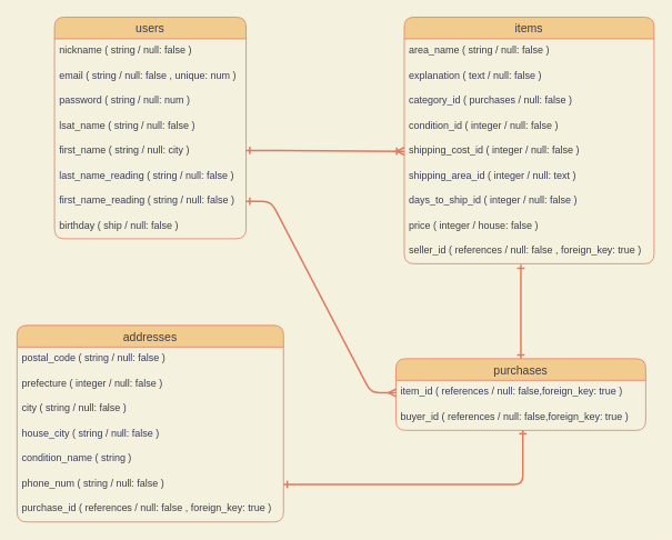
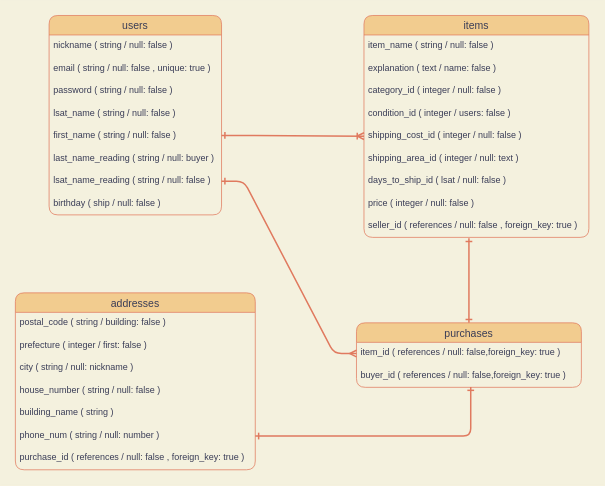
  <mxCell id="0" />
  <mxCell id="1" parent="0" />
  <mxCell id="2" value="users" style="swimlane;fontStyle=0;childLayout=stackLayout;horizontal=1;startSize=26;horizontalStack=0;resizeParent=1;resizeParentMax=0;resizeLast=0;collapsible=1;marginBottom=0;align=center;fontSize=14;html=0;rounded=1;fillColor=#F2CC8F;strokeColor=#E07A5F;fontColor=#393C56;" vertex="1" parent="1"><mxGeometry y="20" width="230" height="266" as="geometry" x="65" /></mxCell>
  <mxCell id="3" value="nickname ( string / null: false )" style="text;strokeColor=none;fillColor=none;spacingLeft=4;spacingRight=4;overflow=hidden;rotatable=0;points=[[0,0.5],[1,0.5]];portConstraint=eastwest;fontSize=12;rounded=1;fontColor=#393C56;" vertex="1" parent="2"><mxGeometry y="26" width="230" height="30" as="geometry" /></mxCell>
- <mxCell id="4" value="email ( string / null: false , unique: num )" style="text;strokeColor=none;fillColor=none;spacingLeft=4;spacingRight=4;overflow=hidden;rotatable=0;points=[[0,0.5],[1,0.5]];portConstraint=eastwest;fontSize=12;rounded=1;fontColor=#393C56;" vertex="1" parent="2"><mxGeometry y="56" width="230" height="30" as="geometry" /></mxCell>
- <mxCell id="5" value="password ( string / null: num )" style="text;strokeColor=none;fillColor=none;spacingLeft=4;spacingRight=4;overflow=hidden;rotatable=0;points=[[0,0.5],[1,0.5]];portConstraint=eastwest;fontSize=12;rounded=1;fontColor=#393C56;" vertex="1" parent="2"><mxGeometry y="86" width="230" height="30" as="geometry" /></mxCell>
+ <mxCell id="4" value="email ( string / null: false , unique: true )" style="text;strokeColor=none;fillColor=none;spacingLeft=4;spacingRight=4;overflow=hidden;rotatable=0;points=[[0,0.5],[1,0.5]];portConstraint=eastwest;fontSize=12;rounded=1;fontColor=#393C56;" vertex="1" parent="2"><mxGeometry y="56" width="230" height="30" as="geometry" /></mxCell>
+ <mxCell id="5" value="password ( string / null: false )" style="text;strokeColor=none;fillColor=none;spacingLeft=4;spacingRight=4;overflow=hidden;rotatable=0;points=[[0,0.5],[1,0.5]];portConstraint=eastwest;fontSize=12;rounded=1;fontColor=#393C56;" vertex="1" parent="2"><mxGeometry y="86" width="230" height="30" as="geometry" /></mxCell>
  <mxCell id="6" value="lsat_name ( string / null: false )" style="text;strokeColor=none;fillColor=none;spacingLeft=4;spacingRight=4;overflow=hidden;rotatable=0;points=[[0,0.5],[1,0.5]];portConstraint=eastwest;fontSize=12;rounded=1;fontColor=#393C56;" vertex="1" parent="2"><mxGeometry y="116" width="230" height="30" as="geometry" /></mxCell>
- <mxCell id="7" value="first_name ( string / null: city )" style="text;strokeColor=none;fillColor=none;spacingLeft=4;spacingRight=4;overflow=hidden;rotatable=0;points=[[0,0.5],[1,0.5]];portConstraint=eastwest;fontSize=12;rounded=1;fontColor=#393C56;" vertex="1" parent="2"><mxGeometry y="146" width="230" height="30" as="geometry" /></mxCell>
- <mxCell id="8" value="last_name_reading ( string / null: false )" style="text;strokeColor=none;fillColor=none;spacingLeft=4;spacingRight=4;overflow=hidden;rotatable=0;points=[[0,0.5],[1,0.5]];portConstraint=eastwest;fontSize=12;rounded=1;fontColor=#393C56;" vertex="1" parent="2"><mxGeometry y="176" width="230" height="30" as="geometry" /></mxCell>
- <mxCell id="9" value="first_name_reading ( string / null: false )" style="text;strokeColor=none;fillColor=none;spacingLeft=4;spacingRight=4;overflow=hidden;rotatable=0;points=[[0,0.5],[1,0.5]];portConstraint=eastwest;fontSize=12;rounded=1;fontColor=#393C56;" vertex="1" parent="2"><mxGeometry y="206" width="230" height="30" as="geometry" /></mxCell>
+ <mxCell id="7" value="first_name ( string / null: false )" style="text;strokeColor=none;fillColor=none;spacingLeft=4;spacingRight=4;overflow=hidden;rotatable=0;points=[[0,0.5],[1,0.5]];portConstraint=eastwest;fontSize=12;rounded=1;fontColor=#393C56;" vertex="1" parent="2"><mxGeometry y="146" width="230" height="30" as="geometry" /></mxCell>
+ <mxCell id="8" value="last_name_reading ( string / null: buyer )" style="text;strokeColor=none;fillColor=none;spacingLeft=4;spacingRight=4;overflow=hidden;rotatable=0;points=[[0,0.5],[1,0.5]];portConstraint=eastwest;fontSize=12;rounded=1;fontColor=#393C56;" vertex="1" parent="2"><mxGeometry y="176" width="230" height="30" as="geometry" /></mxCell>
+ <mxCell id="9" value="lsat_name_reading ( string / null: false )" style="text;strokeColor=none;fillColor=none;spacingLeft=4;spacingRight=4;overflow=hidden;rotatable=0;points=[[0,0.5],[1,0.5]];portConstraint=eastwest;fontSize=12;rounded=1;fontColor=#393C56;" vertex="1" parent="2"><mxGeometry y="206" width="230" height="30" as="geometry" /></mxCell>
  <mxCell id="10" value="birthday ( ship / null: false )" style="text;strokeColor=none;fillColor=none;spacingLeft=4;spacingRight=4;overflow=hidden;rotatable=0;points=[[0,0.5],[1,0.5]];portConstraint=eastwest;fontSize=12;rounded=1;fontColor=#393C56;" vertex="1" parent="2"><mxGeometry y="236" width="230" height="30" as="geometry" /></mxCell>
  <mxCell id="11" value="items" style="swimlane;fontStyle=0;childLayout=stackLayout;horizontal=1;startSize=26;horizontalStack=0;resizeParent=1;resizeParentMax=0;resizeLast=0;collapsible=1;marginBottom=0;align=center;fontSize=14;html=0;rounded=1;fillColor=#F2CC8F;strokeColor=#E07A5F;fontColor=#393C56;" vertex="1" parent="1"><mxGeometry x="485" y="20" width="300" height="296" as="geometry" /></mxCell>
- <mxCell id="12" value="area_name ( string / null: false )" style="text;strokeColor=none;fillColor=none;spacingLeft=4;spacingRight=4;overflow=hidden;rotatable=0;points=[[0,0.5],[1,0.5]];portConstraint=eastwest;fontSize=12;rounded=1;fontColor=#393C56;" vertex="1" parent="11"><mxGeometry y="26" width="300" height="30" as="geometry" /></mxCell>
- <mxCell id="13" value="explanation ( text / null: false )" style="text;strokeColor=none;fillColor=none;spacingLeft=4;spacingRight=4;overflow=hidden;rotatable=0;points=[[0,0.5],[1,0.5]];portConstraint=eastwest;fontSize=12;rounded=1;fontColor=#393C56;" vertex="1" parent="11"><mxGeometry y="56" width="300" height="30" as="geometry" /></mxCell>
- <mxCell id="14" value="category_id ( purchases / null: false )" style="text;strokeColor=none;fillColor=none;spacingLeft=4;spacingRight=4;overflow=hidden;rotatable=0;points=[[0,0.5],[1,0.5]];portConstraint=eastwest;fontSize=12;rounded=1;fontColor=#393C56;" vertex="1" parent="11"><mxGeometry y="86" width="300" height="30" as="geometry" /></mxCell>
- <mxCell id="15" value="condition_id ( integer / null: false )" style="text;strokeColor=none;fillColor=none;spacingLeft=4;spacingRight=4;overflow=hidden;rotatable=0;points=[[0,0.5],[1,0.5]];portConstraint=eastwest;fontSize=12;rounded=1;fontColor=#393C56;" vertex="1" parent="11"><mxGeometry y="116" width="300" height="30" as="geometry" /></mxCell>
+ <mxCell id="12" value="item_name ( string / null: false )" style="text;strokeColor=none;fillColor=none;spacingLeft=4;spacingRight=4;overflow=hidden;rotatable=0;points=[[0,0.5],[1,0.5]];portConstraint=eastwest;fontSize=12;rounded=1;fontColor=#393C56;" vertex="1" parent="11"><mxGeometry y="26" width="300" height="30" as="geometry" /></mxCell>
+ <mxCell id="13" value="explanation ( text / name: false )" style="text;strokeColor=none;fillColor=none;spacingLeft=4;spacingRight=4;overflow=hidden;rotatable=0;points=[[0,0.5],[1,0.5]];portConstraint=eastwest;fontSize=12;rounded=1;fontColor=#393C56;" vertex="1" parent="11"><mxGeometry y="56" width="300" height="30" as="geometry" /></mxCell>
+ <mxCell id="14" value="category_id ( integer / null: false )" style="text;strokeColor=none;fillColor=none;spacingLeft=4;spacingRight=4;overflow=hidden;rotatable=0;points=[[0,0.5],[1,0.5]];portConstraint=eastwest;fontSize=12;rounded=1;fontColor=#393C56;" vertex="1" parent="11"><mxGeometry y="86" width="300" height="30" as="geometry" /></mxCell>
+ <mxCell id="15" value="condition_id ( integer / users: false )" style="text;strokeColor=none;fillColor=none;spacingLeft=4;spacingRight=4;overflow=hidden;rotatable=0;points=[[0,0.5],[1,0.5]];portConstraint=eastwest;fontSize=12;rounded=1;fontColor=#393C56;" vertex="1" parent="11"><mxGeometry y="116" width="300" height="30" as="geometry" /></mxCell>
  <mxCell id="16" value="shipping_cost_id ( integer / null: false )" style="text;strokeColor=none;fillColor=none;spacingLeft=4;spacingRight=4;overflow=hidden;rotatable=0;points=[[0,0.5],[1,0.5]];portConstraint=eastwest;fontSize=12;rounded=1;fontColor=#393C56;" vertex="1" parent="11"><mxGeometry y="146" width="300" height="30" as="geometry" /></mxCell>
  <mxCell id="17" value="shipping_area_id ( integer / null: text )" style="text;strokeColor=none;fillColor=none;spacingLeft=4;spacingRight=4;overflow=hidden;rotatable=0;points=[[0,0.5],[1,0.5]];portConstraint=eastwest;fontSize=12;rounded=1;fontColor=#393C56;" vertex="1" parent="11"><mxGeometry y="176" width="300" height="30" as="geometry" /></mxCell>
- <mxCell id="18" value="days_to_ship_id ( integer / null: false )" style="text;strokeColor=none;fillColor=none;spacingLeft=4;spacingRight=4;overflow=hidden;rotatable=0;points=[[0,0.5],[1,0.5]];portConstraint=eastwest;fontSize=12;rounded=1;fontColor=#393C56;" vertex="1" parent="11"><mxGeometry y="206" width="300" height="30" as="geometry" /></mxCell>
- <mxCell id="19" value="price ( integer / house: false )" style="text;strokeColor=none;fillColor=none;spacingLeft=4;spacingRight=4;overflow=hidden;rotatable=0;points=[[0,0.5],[1,0.5]];portConstraint=eastwest;fontSize=12;rounded=1;fontColor=#393C56;" vertex="1" parent="11"><mxGeometry y="236" width="300" height="30" as="geometry" /></mxCell>
+ <mxCell id="18" value="days_to_ship_id ( lsat / null: false )" style="text;strokeColor=none;fillColor=none;spacingLeft=4;spacingRight=4;overflow=hidden;rotatable=0;points=[[0,0.5],[1,0.5]];portConstraint=eastwest;fontSize=12;rounded=1;fontColor=#393C56;" vertex="1" parent="11"><mxGeometry y="206" width="300" height="30" as="geometry" /></mxCell>
+ <mxCell id="19" value="price ( integer / null: false )" style="text;strokeColor=none;fillColor=none;spacingLeft=4;spacingRight=4;overflow=hidden;rotatable=0;points=[[0,0.5],[1,0.5]];portConstraint=eastwest;fontSize=12;rounded=1;fontColor=#393C56;" vertex="1" parent="11"><mxGeometry y="236" width="300" height="30" as="geometry" /></mxCell>
  <mxCell id="20" value="seller_id ( references / null: false , foreign_key: true )" style="text;strokeColor=none;fillColor=none;spacingLeft=4;spacingRight=4;overflow=hidden;rotatable=0;points=[[0,0.5],[1,0.5]];portConstraint=eastwest;fontSize=12;rounded=1;fontColor=#393C56;" vertex="1" parent="11"><mxGeometry y="266" width="300" height="30" as="geometry" /></mxCell>
  <mxCell id="21" value="purchases" style="swimlane;fontStyle=0;childLayout=stackLayout;horizontal=1;startSize=26;horizontalStack=0;resizeParent=1;resizeParentMax=0;resizeLast=0;collapsible=1;marginBottom=0;align=center;fontSize=14;html=0;rounded=1;fillColor=#F2CC8F;strokeColor=#E07A5F;fontColor=#393C56;" vertex="1" parent="1"><mxGeometry x="475" y="430" width="300" height="86" as="geometry" /></mxCell>
  <mxCell id="22" value="item_id ( references / null: false,foreign_key: true )" style="text;strokeColor=none;fillColor=none;spacingLeft=4;spacingRight=4;overflow=hidden;rotatable=0;points=[[0,0.5],[1,0.5]];portConstraint=eastwest;fontSize=12;rounded=1;fontColor=#393C56;" vertex="1" parent="21"><mxGeometry y="26" width="300" height="30" as="geometry" /></mxCell>
  <mxCell id="23" value="buyer_id ( references / null: false,foreign_key: true )" style="text;strokeColor=none;fillColor=none;spacingLeft=4;spacingRight=4;overflow=hidden;rotatable=0;points=[[0,0.5],[1,0.5]];portConstraint=eastwest;fontSize=12;rounded=1;fontColor=#393C56;" vertex="1" parent="21"><mxGeometry y="56" width="300" height="30" as="geometry" /></mxCell>
  <mxCell id="24" value="addresses" style="swimlane;fontStyle=0;childLayout=stackLayout;horizontal=1;startSize=26;horizontalStack=0;resizeParent=1;resizeParentMax=0;resizeLast=0;collapsible=1;marginBottom=0;align=center;fontSize=14;html=0;rounded=1;fillColor=#F2CC8F;strokeColor=#E07A5F;fontColor=#393C56;" vertex="1" parent="1"><mxGeometry x="20" y="390" width="320" height="236" as="geometry" /></mxCell>
- <mxCell id="25" value="postal_code ( string / null: false )" style="text;strokeColor=none;fillColor=none;spacingLeft=4;spacingRight=4;overflow=hidden;rotatable=0;points=[[0,0.5],[1,0.5]];portConstraint=eastwest;fontSize=12;rounded=1;fontColor=#393C56;" vertex="1" parent="24"><mxGeometry y="26" width="320" height="30" as="geometry" /></mxCell>
- <mxCell id="26" value="prefecture ( integer / null: false )" style="text;strokeColor=none;fillColor=none;spacingLeft=4;spacingRight=4;overflow=hidden;rotatable=0;points=[[0,0.5],[1,0.5]];portConstraint=eastwest;fontSize=12;rounded=1;fontColor=#393C56;" vertex="1" parent="24"><mxGeometry y="56" width="320" height="30" as="geometry" /></mxCell>
- <mxCell id="27" value="city ( string / null: false )" style="text;strokeColor=none;fillColor=none;spacingLeft=4;spacingRight=4;overflow=hidden;rotatable=0;points=[[0,0.5],[1,0.5]];portConstraint=eastwest;fontSize=12;rounded=1;fontColor=#393C56;" vertex="1" parent="24"><mxGeometry y="86" width="320" height="30" as="geometry" /></mxCell>
- <mxCell id="28" value="house_city ( string / null: false )" style="text;strokeColor=none;fillColor=none;spacingLeft=4;spacingRight=4;overflow=hidden;rotatable=0;points=[[0,0.5],[1,0.5]];portConstraint=eastwest;fontSize=12;rounded=1;fontColor=#393C56;" vertex="1" parent="24"><mxGeometry y="116" width="320" height="30" as="geometry" /></mxCell>
- <mxCell id="29" value="condition_name ( string )" style="text;strokeColor=none;fillColor=none;spacingLeft=4;spacingRight=4;overflow=hidden;rotatable=0;points=[[0,0.5],[1,0.5]];portConstraint=eastwest;fontSize=12;rounded=1;fontColor=#393C56;" vertex="1" parent="24"><mxGeometry y="146" width="320" height="30" as="geometry" /></mxCell>
- <mxCell id="30" value="phone_num ( string / null: false )" style="text;strokeColor=none;fillColor=none;spacingLeft=4;spacingRight=4;overflow=hidden;rotatable=0;points=[[0,0.5],[1,0.5]];portConstraint=eastwest;fontSize=12;rounded=1;fontColor=#393C56;" vertex="1" parent="24"><mxGeometry y="176" width="320" height="30" as="geometry" /></mxCell>
+ <mxCell id="25" value="postal_code ( string / building: false )" style="text;strokeColor=none;fillColor=none;spacingLeft=4;spacingRight=4;overflow=hidden;rotatable=0;points=[[0,0.5],[1,0.5]];portConstraint=eastwest;fontSize=12;rounded=1;fontColor=#393C56;" vertex="1" parent="24"><mxGeometry y="26" width="320" height="30" as="geometry" /></mxCell>
+ <mxCell id="26" value="prefecture ( integer / first: false )" style="text;strokeColor=none;fillColor=none;spacingLeft=4;spacingRight=4;overflow=hidden;rotatable=0;points=[[0,0.5],[1,0.5]];portConstraint=eastwest;fontSize=12;rounded=1;fontColor=#393C56;" vertex="1" parent="24"><mxGeometry y="56" width="320" height="30" as="geometry" /></mxCell>
+ <mxCell id="27" value="city ( string / null: nickname )" style="text;strokeColor=none;fillColor=none;spacingLeft=4;spacingRight=4;overflow=hidden;rotatable=0;points=[[0,0.5],[1,0.5]];portConstraint=eastwest;fontSize=12;rounded=1;fontColor=#393C56;" vertex="1" parent="24"><mxGeometry y="86" width="320" height="30" as="geometry" /></mxCell>
+ <mxCell id="28" value="house_number ( string / null: false )" style="text;strokeColor=none;fillColor=none;spacingLeft=4;spacingRight=4;overflow=hidden;rotatable=0;points=[[0,0.5],[1,0.5]];portConstraint=eastwest;fontSize=12;rounded=1;fontColor=#393C56;" vertex="1" parent="24"><mxGeometry y="116" width="320" height="30" as="geometry" /></mxCell>
+ <mxCell id="29" value="building_name ( string )" style="text;strokeColor=none;fillColor=none;spacingLeft=4;spacingRight=4;overflow=hidden;rotatable=0;points=[[0,0.5],[1,0.5]];portConstraint=eastwest;fontSize=12;rounded=1;fontColor=#393C56;" vertex="1" parent="24"><mxGeometry y="146" width="320" height="30" as="geometry" /></mxCell>
+ <mxCell id="30" value="phone_num ( string / null: number )" style="text;strokeColor=none;fillColor=none;spacingLeft=4;spacingRight=4;overflow=hidden;rotatable=0;points=[[0,0.5],[1,0.5]];portConstraint=eastwest;fontSize=12;rounded=1;fontColor=#393C56;" vertex="1" parent="24"><mxGeometry y="176" width="320" height="30" as="geometry" /></mxCell>
  <mxCell id="31" value="purchase_id ( references / null: false , foreign_key: true )" style="text;strokeColor=none;fillColor=none;spacingLeft=4;spacingRight=4;overflow=hidden;rotatable=0;points=[[0,0.5],[1,0.5]];portConstraint=eastwest;fontSize=12;rounded=1;fontColor=#393C56;" vertex="1" parent="24"><mxGeometry y="206" width="320" height="30" as="geometry" /></mxCell>
  <mxCell id="32" value="" style="fontSize=12;html=1;endArrow=ERoneToMany;entryX=0;entryY=0.5;entryDx=0;entryDy=0;startArrow=ERone;startFill=0;strokeWidth=2;strokeColor=#E07A5F;fontColor=#393C56;labelBackgroundColor=#F4F1DE;" edge="1" parent="1" target="16"><mxGeometry width="100" height="100" relative="1" as="geometry"><mxPoint x="295" y="180" as="sourcePoint" /><mxPoint x="395" y="80" as="targetPoint" /></mxGeometry></mxCell>
  <mxCell id="33" value="" style="edgeStyle=entityRelationEdgeStyle;fontSize=12;html=1;endArrow=ERmany;strokeWidth=2;exitX=1;exitY=0.5;exitDx=0;exitDy=0;entryX=0;entryY=0.5;entryDx=0;entryDy=0;startArrow=ERone;startFill=0;strokeColor=#E07A5F;fontColor=#393C56;labelBackgroundColor=#F4F1DE;" edge="1" parent="1" source="9" target="22"><mxGeometry width="100" height="100" relative="1" as="geometry"><mxPoint x="215" y="380" as="sourcePoint" /><mxPoint x="315" y="280" as="targetPoint" /></mxGeometry></mxCell>
  <mxCell id="34" value="" style="fontSize=12;html=1;endArrow=ERone;endFill=1;strokeWidth=2;exitX=0.5;exitY=0;exitDx=0;exitDy=0;startArrow=ERone;startFill=0;strokeColor=#E07A5F;fontColor=#393C56;labelBackgroundColor=#F4F1DE;" edge="1" parent="1" source="21"><mxGeometry width="100" height="100" relative="1" as="geometry"><mxPoint x="525" y="380" as="sourcePoint" /><mxPoint x="625" y="317" as="targetPoint" /></mxGeometry></mxCell>
  <mxCell id="35" value="" style="edgeStyle=orthogonalEdgeStyle;fontSize=12;html=1;endArrow=ERone;endFill=1;strokeWidth=2;entryX=0.508;entryY=0.985;entryDx=0;entryDy=0;entryPerimeter=0;exitX=1;exitY=0.5;exitDx=0;exitDy=0;startArrow=ERone;startFill=0;strokeColor=#E07A5F;fontColor=#393C56;labelBackgroundColor=#F4F1DE;" edge="1" parent="1" source="30" target="23"><mxGeometry width="100" height="100" relative="1" as="geometry"><mxPoint x="495" y="640" as="sourcePoint" /><mxPoint x="595" y="540" as="targetPoint" /></mxGeometry></mxCell>
